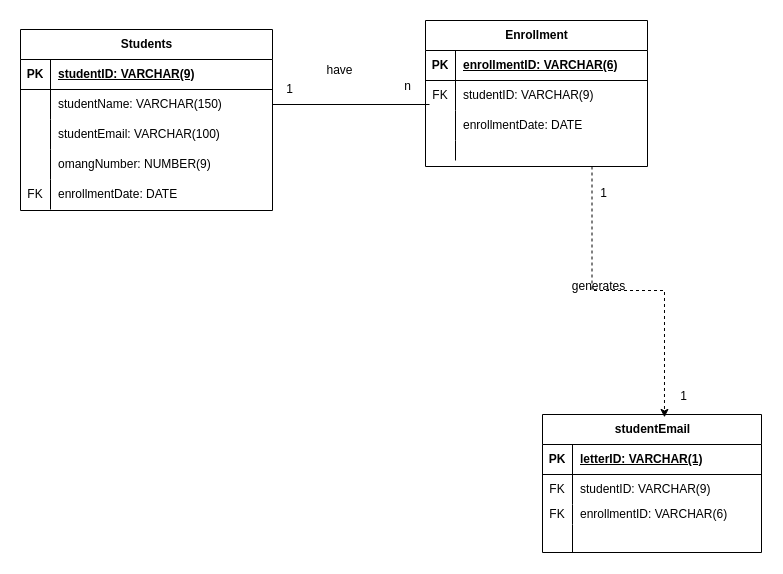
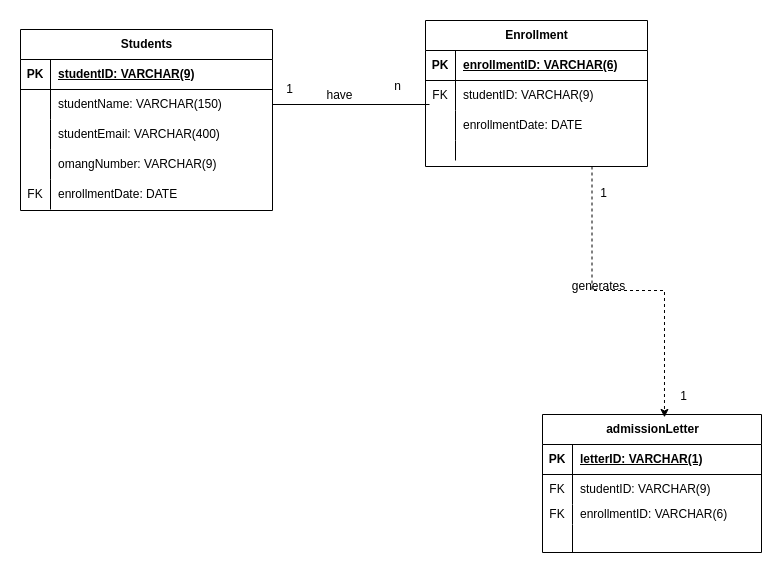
  <mxCell id="0" />
  <mxCell id="1" parent="0" />
  <mxCell id="2" value="Students" style="shape=table;startSize=30;container=1;collapsible=1;childLayout=tableLayout;fixedRows=1;rowLines=0;fontStyle=1;align=center;resizeLast=1;html=1;" parent="1" vertex="1"><mxGeometry x="20" y="29" width="252" height="181" as="geometry" /></mxCell>
  <mxCell id="3" value="" style="shape=tableRow;horizontal=0;startSize=0;swimlaneHead=0;swimlaneBody=0;fillColor=none;collapsible=0;dropTarget=0;points=[[0,0.5],[1,0.5]];portConstraint=eastwest;top=0;left=0;right=0;bottom=1;" parent="2" vertex="1"><mxGeometry y="30" width="252" height="30" as="geometry" /></mxCell>
  <mxCell id="4" value="PK" style="shape=partialRectangle;connectable=0;fillColor=none;top=0;left=0;bottom=0;right=0;fontStyle=1;overflow=hidden;whiteSpace=wrap;html=1;" parent="3" vertex="1"><mxGeometry width="30" height="30" as="geometry"><mxRectangle width="30" height="30" as="alternateBounds" /></mxGeometry></mxCell>
  <mxCell id="5" value="studentID: VARCHAR(9)" style="shape=partialRectangle;connectable=0;fillColor=none;top=0;left=0;bottom=0;right=0;align=left;spacingLeft=6;fontStyle=5;overflow=hidden;whiteSpace=wrap;html=1;" parent="3" vertex="1"><mxGeometry x="30" width="222" height="30" as="geometry"><mxRectangle width="222" height="30" as="alternateBounds" /></mxGeometry></mxCell>
  <mxCell id="6" value="" style="shape=tableRow;horizontal=0;startSize=0;swimlaneHead=0;swimlaneBody=0;fillColor=none;collapsible=0;dropTarget=0;points=[[0,0.5],[1,0.5]];portConstraint=eastwest;top=0;left=0;right=0;bottom=0;" parent="2" vertex="1"><mxGeometry y="60" width="252" height="30" as="geometry" /></mxCell>
  <mxCell id="7" value="" style="shape=partialRectangle;connectable=0;fillColor=none;top=0;left=0;bottom=0;right=0;editable=1;overflow=hidden;whiteSpace=wrap;html=1;" parent="6" vertex="1"><mxGeometry width="30" height="30" as="geometry"><mxRectangle width="30" height="30" as="alternateBounds" /></mxGeometry></mxCell>
  <mxCell id="8" value="studentName: VARCHAR(150)" style="shape=partialRectangle;connectable=0;fillColor=none;top=0;left=0;bottom=0;right=0;align=left;spacingLeft=6;overflow=hidden;whiteSpace=wrap;html=1;" parent="6" vertex="1"><mxGeometry x="30" width="222" height="30" as="geometry"><mxRectangle width="222" height="30" as="alternateBounds" /></mxGeometry></mxCell>
  <mxCell id="9" value="" style="shape=tableRow;horizontal=0;startSize=0;swimlaneHead=0;swimlaneBody=0;fillColor=none;collapsible=0;dropTarget=0;points=[[0,0.5],[1,0.5]];portConstraint=eastwest;top=0;left=0;right=0;bottom=0;" parent="2" vertex="1"><mxGeometry y="90" width="252" height="30" as="geometry" /></mxCell>
  <mxCell id="10" value="" style="shape=partialRectangle;connectable=0;fillColor=none;top=0;left=0;bottom=0;right=0;editable=1;overflow=hidden;whiteSpace=wrap;html=1;" parent="9" vertex="1"><mxGeometry width="30" height="30" as="geometry"><mxRectangle width="30" height="30" as="alternateBounds" /></mxGeometry></mxCell>
- <mxCell id="11" value="studentEmail: VARCHAR(100)" style="shape=partialRectangle;connectable=0;fillColor=none;top=0;left=0;bottom=0;right=0;align=left;spacingLeft=6;overflow=hidden;whiteSpace=wrap;html=1;" parent="9" vertex="1"><mxGeometry x="30" width="222" height="30" as="geometry"><mxRectangle width="222" height="30" as="alternateBounds" /></mxGeometry></mxCell>
+ <mxCell id="11" value="studentEmail: VARCHAR(400)" style="shape=partialRectangle;connectable=0;fillColor=none;top=0;left=0;bottom=0;right=0;align=left;spacingLeft=6;overflow=hidden;whiteSpace=wrap;html=1;" parent="9" vertex="1"><mxGeometry x="30" width="222" height="30" as="geometry"><mxRectangle width="222" height="30" as="alternateBounds" /></mxGeometry></mxCell>
  <mxCell id="12" value="" style="shape=tableRow;horizontal=0;startSize=0;swimlaneHead=0;swimlaneBody=0;fillColor=none;collapsible=0;dropTarget=0;points=[[0,0.5],[1,0.5]];portConstraint=eastwest;top=0;left=0;right=0;bottom=0;" parent="2" vertex="1"><mxGeometry y="120" width="252" height="30" as="geometry" /></mxCell>
  <mxCell id="13" value="" style="shape=partialRectangle;connectable=0;fillColor=none;top=0;left=0;bottom=0;right=0;editable=1;overflow=hidden;whiteSpace=wrap;html=1;" parent="12" vertex="1"><mxGeometry width="30" height="30" as="geometry"><mxRectangle width="30" height="30" as="alternateBounds" /></mxGeometry></mxCell>
- <mxCell id="14" value="omangNumber: NUMBER(9)" style="shape=partialRectangle;connectable=0;fillColor=none;top=0;left=0;bottom=0;right=0;align=left;spacingLeft=6;overflow=hidden;whiteSpace=wrap;html=1;" parent="12" vertex="1"><mxGeometry x="30" width="222" height="30" as="geometry"><mxRectangle width="222" height="30" as="alternateBounds" /></mxGeometry></mxCell>
+ <mxCell id="14" value="omangNumber: VARCHAR(9)" style="shape=partialRectangle;connectable=0;fillColor=none;top=0;left=0;bottom=0;right=0;align=left;spacingLeft=6;overflow=hidden;whiteSpace=wrap;html=1;" parent="12" vertex="1"><mxGeometry x="30" width="222" height="30" as="geometry"><mxRectangle width="222" height="30" as="alternateBounds" /></mxGeometry></mxCell>
  <mxCell id="15" value="" style="shape=tableRow;horizontal=0;startSize=0;swimlaneHead=0;swimlaneBody=0;fillColor=none;collapsible=0;dropTarget=0;points=[[0,0.5],[1,0.5]];portConstraint=eastwest;top=0;left=0;right=0;bottom=0;" parent="2" vertex="1"><mxGeometry y="150" width="252" height="30" as="geometry" /></mxCell>
  <mxCell id="16" value="FK" style="shape=partialRectangle;connectable=0;fillColor=none;top=0;left=0;bottom=0;right=0;editable=1;overflow=hidden;whiteSpace=wrap;html=1;" parent="15" vertex="1"><mxGeometry width="30" height="30" as="geometry"><mxRectangle width="30" height="30" as="alternateBounds" /></mxGeometry></mxCell>
  <mxCell id="17" value="enrollmentDate: DATE" style="shape=partialRectangle;connectable=0;fillColor=none;top=0;left=0;bottom=0;right=0;align=left;spacingLeft=6;overflow=hidden;whiteSpace=wrap;html=1;" parent="15" vertex="1"><mxGeometry x="30" width="222" height="30" as="geometry"><mxRectangle width="222" height="30" as="alternateBounds" /></mxGeometry></mxCell>
  <mxCell id="18" value="Enrollment" style="shape=table;startSize=30;container=1;collapsible=1;childLayout=tableLayout;fixedRows=1;rowLines=0;fontStyle=1;align=center;resizeLast=1;html=1;" parent="1" vertex="1"><mxGeometry x="425" y="20" width="222" height="146" as="geometry" /></mxCell>
  <mxCell id="19" value="" style="shape=tableRow;horizontal=0;startSize=0;swimlaneHead=0;swimlaneBody=0;fillColor=none;collapsible=0;dropTarget=0;points=[[0,0.5],[1,0.5]];portConstraint=eastwest;top=0;left=0;right=0;bottom=1;" parent="18" vertex="1"><mxGeometry y="30" width="222" height="30" as="geometry" /></mxCell>
  <mxCell id="20" value="PK" style="shape=partialRectangle;connectable=0;fillColor=none;top=0;left=0;bottom=0;right=0;fontStyle=1;overflow=hidden;whiteSpace=wrap;html=1;" parent="19" vertex="1"><mxGeometry width="30" height="30" as="geometry"><mxRectangle width="30" height="30" as="alternateBounds" /></mxGeometry></mxCell>
  <mxCell id="21" value="enrollmentID: VARCHAR(6)" style="shape=partialRectangle;connectable=0;fillColor=none;top=0;left=0;bottom=0;right=0;align=left;spacingLeft=6;fontStyle=5;overflow=hidden;whiteSpace=wrap;html=1;" parent="19" vertex="1"><mxGeometry x="30" width="192" height="30" as="geometry"><mxRectangle width="192" height="30" as="alternateBounds" /></mxGeometry></mxCell>
  <mxCell id="22" value="" style="shape=tableRow;horizontal=0;startSize=0;swimlaneHead=0;swimlaneBody=0;fillColor=none;collapsible=0;dropTarget=0;points=[[0,0.5],[1,0.5]];portConstraint=eastwest;top=0;left=0;right=0;bottom=0;" parent="18" vertex="1"><mxGeometry y="60" width="222" height="30" as="geometry" /></mxCell>
  <mxCell id="23" value="FK" style="shape=partialRectangle;connectable=0;fillColor=none;top=0;left=0;bottom=0;right=0;editable=1;overflow=hidden;whiteSpace=wrap;html=1;" parent="22" vertex="1"><mxGeometry width="30" height="30" as="geometry"><mxRectangle width="30" height="30" as="alternateBounds" /></mxGeometry></mxCell>
  <mxCell id="24" value="studentID: VARCHAR(9)" style="shape=partialRectangle;connectable=0;fillColor=none;top=0;left=0;bottom=0;right=0;align=left;spacingLeft=6;overflow=hidden;whiteSpace=wrap;html=1;" parent="22" vertex="1"><mxGeometry x="30" width="192" height="30" as="geometry"><mxRectangle width="192" height="30" as="alternateBounds" /></mxGeometry></mxCell>
  <mxCell id="25" value="" style="shape=tableRow;horizontal=0;startSize=0;swimlaneHead=0;swimlaneBody=0;fillColor=none;collapsible=0;dropTarget=0;points=[[0,0.5],[1,0.5]];portConstraint=eastwest;top=0;left=0;right=0;bottom=0;" parent="18" vertex="1"><mxGeometry y="90" width="222" height="30" as="geometry" /></mxCell>
  <mxCell id="26" value="" style="shape=partialRectangle;connectable=0;fillColor=none;top=0;left=0;bottom=0;right=0;editable=1;overflow=hidden;whiteSpace=wrap;html=1;" parent="25" vertex="1"><mxGeometry width="30" height="30" as="geometry"><mxRectangle width="30" height="30" as="alternateBounds" /></mxGeometry></mxCell>
  <mxCell id="27" value="enrollmentDate: DATE" style="shape=partialRectangle;connectable=0;fillColor=none;top=0;left=0;bottom=0;right=0;align=left;spacingLeft=6;overflow=hidden;whiteSpace=wrap;html=1;" parent="25" vertex="1"><mxGeometry x="30" width="192" height="30" as="geometry"><mxRectangle width="192" height="30" as="alternateBounds" /></mxGeometry></mxCell>
  <mxCell id="28" value="" style="shape=tableRow;horizontal=0;startSize=0;swimlaneHead=0;swimlaneBody=0;fillColor=none;collapsible=0;dropTarget=0;points=[[0,0.5],[1,0.5]];portConstraint=eastwest;top=0;left=0;right=0;bottom=0;" parent="18" vertex="1"><mxGeometry y="120" width="222" height="20" as="geometry" /></mxCell>
  <mxCell id="29" value="" style="shape=partialRectangle;connectable=0;fillColor=none;top=0;left=0;bottom=0;right=0;editable=1;overflow=hidden;whiteSpace=wrap;html=1;" parent="28" vertex="1"><mxGeometry width="30" height="20" as="geometry"><mxRectangle width="30" height="20" as="alternateBounds" /></mxGeometry></mxCell>
  <mxCell id="30" value="" style="shape=partialRectangle;connectable=0;fillColor=none;top=0;left=0;bottom=0;right=0;align=left;spacingLeft=6;overflow=hidden;whiteSpace=wrap;html=1;" parent="28" vertex="1"><mxGeometry x="30" width="192" height="20" as="geometry"><mxRectangle width="192" height="20" as="alternateBounds" /></mxGeometry></mxCell>
- <mxCell id="31" value="&lt;span style=&quot;text-wrap-mode: wrap;&quot;&gt;studentEmail&lt;/span&gt;" style="shape=table;startSize=30;container=1;collapsible=1;childLayout=tableLayout;fixedRows=1;rowLines=0;fontStyle=1;align=center;resizeLast=1;html=1;" vertex="1" parent="1"><mxGeometry x="542" y="414" width="219" height="138" as="geometry" /></mxCell>
+ <mxCell id="31" value="&lt;span style=&quot;text-wrap-mode: wrap;&quot;&gt;admissionLetter&lt;/span&gt;" style="shape=table;startSize=30;container=1;collapsible=1;childLayout=tableLayout;fixedRows=1;rowLines=0;fontStyle=1;align=center;resizeLast=1;html=1;" vertex="1" parent="1"><mxGeometry x="542" y="414" width="219" height="138" as="geometry" /></mxCell>
  <mxCell id="32" value="" style="shape=tableRow;horizontal=0;startSize=0;swimlaneHead=0;swimlaneBody=0;fillColor=none;collapsible=0;dropTarget=0;points=[[0,0.5],[1,0.5]];portConstraint=eastwest;top=0;left=0;right=0;bottom=1;" vertex="1" parent="31"><mxGeometry y="30" width="219" height="30" as="geometry" /></mxCell>
  <mxCell id="33" value="PK" style="shape=partialRectangle;connectable=0;fillColor=none;top=0;left=0;bottom=0;right=0;fontStyle=1;overflow=hidden;whiteSpace=wrap;html=1;" vertex="1" parent="32"><mxGeometry width="30" height="30" as="geometry"><mxRectangle width="30" height="30" as="alternateBounds" /></mxGeometry></mxCell>
  <mxCell id="34" value="letterID: VARCHAR(1)" style="shape=partialRectangle;connectable=0;fillColor=none;top=0;left=0;bottom=0;right=0;align=left;spacingLeft=6;fontStyle=5;overflow=hidden;whiteSpace=wrap;html=1;" vertex="1" parent="32"><mxGeometry x="30" width="189" height="30" as="geometry"><mxRectangle width="189" height="30" as="alternateBounds" /></mxGeometry></mxCell>
  <mxCell id="35" value="" style="shape=tableRow;horizontal=0;startSize=0;swimlaneHead=0;swimlaneBody=0;fillColor=none;collapsible=0;dropTarget=0;points=[[0,0.5],[1,0.5]];portConstraint=eastwest;top=0;left=0;right=0;bottom=0;" vertex="1" parent="31"><mxGeometry y="60" width="219" height="30" as="geometry" /></mxCell>
  <mxCell id="36" value="FK" style="shape=partialRectangle;connectable=0;fillColor=none;top=0;left=0;bottom=0;right=0;editable=1;overflow=hidden;whiteSpace=wrap;html=1;" vertex="1" parent="35"><mxGeometry width="30" height="30" as="geometry"><mxRectangle width="30" height="30" as="alternateBounds" /></mxGeometry></mxCell>
  <mxCell id="37" value="studentID: VARCHAR(9)" style="shape=partialRectangle;connectable=0;fillColor=none;top=0;left=0;bottom=0;right=0;align=left;spacingLeft=6;overflow=hidden;whiteSpace=wrap;html=1;" vertex="1" parent="35"><mxGeometry x="30" width="189" height="30" as="geometry"><mxRectangle width="189" height="30" as="alternateBounds" /></mxGeometry></mxCell>
  <mxCell id="38" value="" style="shape=tableRow;horizontal=0;startSize=0;swimlaneHead=0;swimlaneBody=0;fillColor=none;collapsible=0;dropTarget=0;points=[[0,0.5],[1,0.5]];portConstraint=eastwest;top=0;left=0;right=0;bottom=0;" vertex="1" parent="31"><mxGeometry y="90" width="219" height="20" as="geometry" /></mxCell>
  <mxCell id="39" value="FK" style="shape=partialRectangle;connectable=0;fillColor=none;top=0;left=0;bottom=0;right=0;editable=1;overflow=hidden;whiteSpace=wrap;html=1;" vertex="1" parent="38"><mxGeometry width="30" height="20" as="geometry"><mxRectangle width="30" height="20" as="alternateBounds" /></mxGeometry></mxCell>
  <mxCell id="40" value="enrollmentID: VARCHAR(6)" style="shape=partialRectangle;connectable=0;fillColor=none;top=0;left=0;bottom=0;right=0;align=left;spacingLeft=6;overflow=hidden;whiteSpace=wrap;html=1;" vertex="1" parent="38"><mxGeometry x="30" width="189" height="20" as="geometry"><mxRectangle width="189" height="20" as="alternateBounds" /></mxGeometry></mxCell>
  <mxCell id="41" value="" style="shape=tableRow;horizontal=0;startSize=0;swimlaneHead=0;swimlaneBody=0;fillColor=none;collapsible=0;dropTarget=0;points=[[0,0.5],[1,0.5]];portConstraint=eastwest;top=0;left=0;right=0;bottom=0;" vertex="1" parent="31"><mxGeometry y="110" width="219" height="28" as="geometry" /></mxCell>
  <mxCell id="42" value="" style="shape=partialRectangle;connectable=0;fillColor=none;top=0;left=0;bottom=0;right=0;editable=1;overflow=hidden;whiteSpace=wrap;html=1;" vertex="1" parent="41"><mxGeometry width="30" height="28" as="geometry"><mxRectangle width="30" height="28" as="alternateBounds" /></mxGeometry></mxCell>
  <mxCell id="43" value="" style="shape=partialRectangle;connectable=0;fillColor=none;top=0;left=0;bottom=0;right=0;align=left;spacingLeft=6;overflow=hidden;whiteSpace=wrap;html=1;" vertex="1" parent="41"><mxGeometry x="30" width="189" height="28" as="geometry"><mxRectangle width="189" height="28" as="alternateBounds" /></mxGeometry></mxCell>
  <mxCell id="44" value="1" style="text;html=1;align=center;verticalAlign=middle;resizable=0;points=[];autosize=1;strokeColor=none;fillColor=none;" vertex="1" parent="1"><mxGeometry x="276" y="76" width="25" height="26" as="geometry" /></mxCell>
- <mxCell id="45" value="n" style="text;html=1;align=center;verticalAlign=middle;resizable=0;points=[];autosize=1;strokeColor=none;fillColor=none;" vertex="1" parent="1"><mxGeometry x="394" y="73" width="25" height="26" as="geometry" /></mxCell>
+ <mxCell id="45" value="n" style="text;html=1;align=center;verticalAlign=middle;resizable=0;points=[];autosize=1;strokeColor=none;fillColor=none;" vertex="1" parent="1"><mxGeometry x="384" y="73" width="25" height="26" as="geometry" /></mxCell>
  <mxCell id="46" style="edgeStyle=orthogonalEdgeStyle;rounded=0;orthogonalLoop=1;jettySize=auto;html=1;exitX=1;exitY=0.5;exitDx=0;exitDy=0;entryX=0.018;entryY=0.8;entryDx=0;entryDy=0;entryPerimeter=0;endArrow=none;startFill=0;" edge="1" parent="1" source="6" target="22"><mxGeometry relative="1" as="geometry" /></mxCell>
  <mxCell id="47" style="edgeStyle=orthogonalEdgeStyle;rounded=0;orthogonalLoop=1;jettySize=auto;html=1;exitX=0.75;exitY=1;exitDx=0;exitDy=0;entryX=0.557;entryY=0.021;entryDx=0;entryDy=0;entryPerimeter=0;dashed=1;" edge="1" parent="1" source="18" target="31"><mxGeometry relative="1" as="geometry" /></mxCell>
  <mxCell id="48" value="1" style="text;html=1;align=center;verticalAlign=middle;resizable=0;points=[];autosize=1;strokeColor=none;fillColor=none;" vertex="1" parent="1"><mxGeometry x="590" y="180" width="25" height="26" as="geometry" /></mxCell>
  <mxCell id="49" value="1" style="text;html=1;align=center;verticalAlign=middle;resizable=0;points=[];autosize=1;strokeColor=none;fillColor=none;" vertex="1" parent="1"><mxGeometry x="670" y="383" width="25" height="26" as="geometry" /></mxCell>
  <mxCell id="50" value="generates" style="text;html=1;align=center;verticalAlign=middle;resizable=0;points=[];autosize=1;strokeColor=none;fillColor=none;" vertex="1" parent="1"><mxGeometry x="562" y="273" width="71" height="26" as="geometry" /></mxCell>
- <mxCell id="51" value="have" style="text;html=1;align=center;verticalAlign=middle;resizable=0;points=[];autosize=1;strokeColor=none;fillColor=none;" vertex="1" parent="1"><mxGeometry x="317" y="57" width="44" height="26" as="geometry" /></mxCell>
+ <mxCell id="51" value="have" style="text;html=1;align=center;verticalAlign=middle;resizable=0;points=[];autosize=1;strokeColor=none;fillColor=none;" vertex="1" parent="1"><mxGeometry x="317" y="82" width="44" height="26" as="geometry" /></mxCell>
